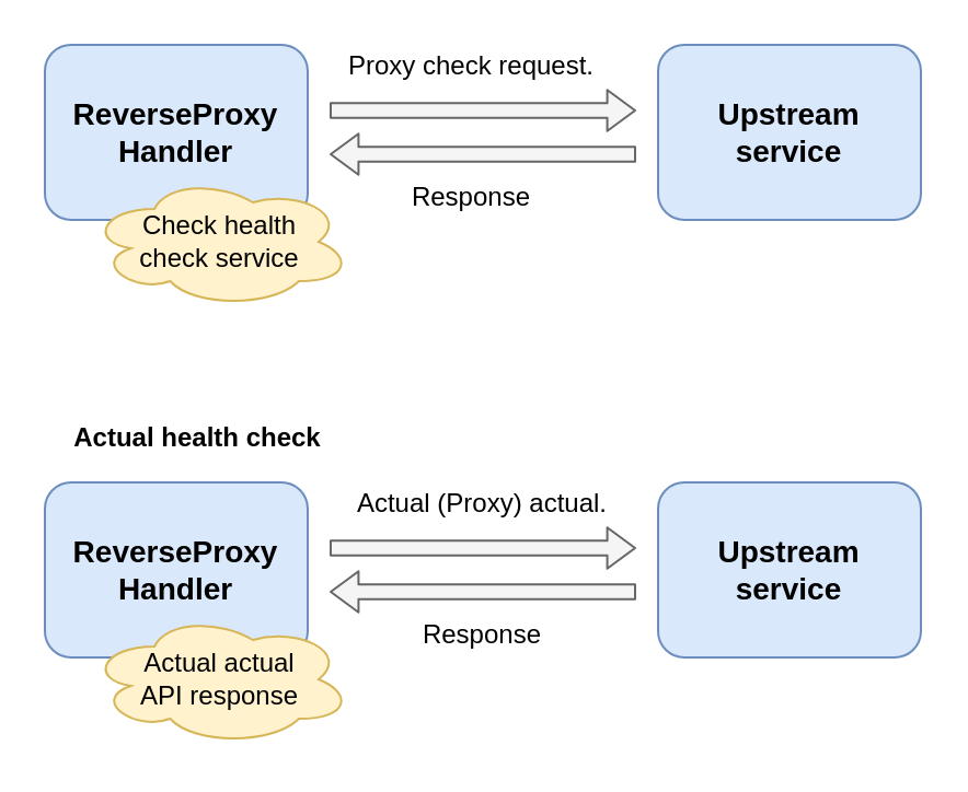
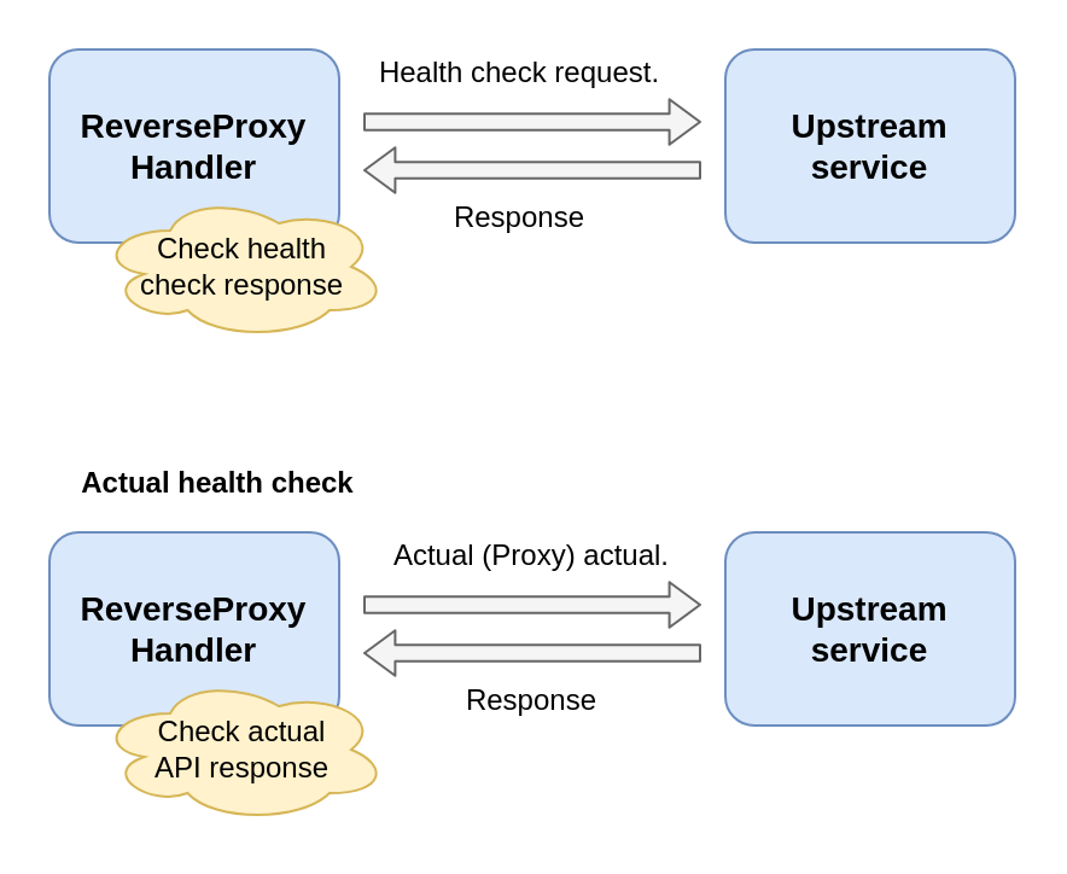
  <mxCell id="0" />
  <mxCell id="1" parent="0" />
  <mxCell id="2" value="ReverseProxy&lt;br&gt;Handler" style="rounded=1;whiteSpace=wrap;html=1;fontSize=14;fillColor=#dae8fc;strokeColor=#6c8ebf;fontStyle=1" parent="1" vertex="1"><mxGeometry x="20" y="20" width="120" height="80" as="geometry" /></mxCell>
  <mxCell id="3" value="Upstream&lt;br&gt;service" style="rounded=1;whiteSpace=wrap;html=1;fontSize=14;fillColor=#dae8fc;strokeColor=#6c8ebf;fontStyle=1" parent="1" vertex="1"><mxGeometry x="300" y="20" width="120" height="80" as="geometry" /></mxCell>
  <mxCell id="4" value="" style="shape=flexArrow;endArrow=classic;html=1;width=6.857;endSize=3.903;endWidth=10.939;fillColor=#f5f5f5;strokeColor=#666666;" parent="1" edge="1"><mxGeometry width="50" height="50" relative="1" as="geometry"><mxPoint x="150" y="50" as="sourcePoint" /><mxPoint x="290" y="50" as="targetPoint" /></mxGeometry></mxCell>
  <mxCell id="5" value="" style="shape=flexArrow;endArrow=classic;html=1;width=6.857;endSize=3.903;endWidth=10.939;fillColor=#f5f5f5;strokeColor=#666666;" edge="1" parent="1"><mxGeometry width="50" height="50" relative="1" as="geometry"><mxPoint x="290" y="70" as="sourcePoint" /><mxPoint x="150" y="70" as="targetPoint" /></mxGeometry></mxCell>
  <mxCell id="6" value="ReverseProxy&lt;br&gt;Handler" style="rounded=1;whiteSpace=wrap;html=1;fontSize=14;fillColor=#dae8fc;strokeColor=#6c8ebf;fontStyle=1" vertex="1" parent="1"><mxGeometry x="20" y="220" width="120" height="80" as="geometry" /></mxCell>
  <mxCell id="7" value="Upstream&lt;br&gt;service" style="rounded=1;whiteSpace=wrap;html=1;fontSize=14;fillColor=#dae8fc;strokeColor=#6c8ebf;fontStyle=1" vertex="1" parent="1"><mxGeometry x="300" y="220" width="120" height="80" as="geometry" /></mxCell>
  <mxCell id="8" value="" style="shape=flexArrow;endArrow=classic;html=1;width=6.857;endSize=3.903;endWidth=10.939;fillColor=#f5f5f5;strokeColor=#666666;" edge="1" parent="1"><mxGeometry width="50" height="50" relative="1" as="geometry"><mxPoint x="150" y="250" as="sourcePoint" /><mxPoint x="290" y="250" as="targetPoint" /></mxGeometry></mxCell>
  <mxCell id="9" value="" style="shape=flexArrow;endArrow=classic;html=1;width=6.857;endSize=3.903;endWidth=10.939;fillColor=#f5f5f5;strokeColor=#666666;" edge="1" parent="1"><mxGeometry width="50" height="50" relative="1" as="geometry"><mxPoint x="290" y="270" as="sourcePoint" /><mxPoint x="150" y="270" as="targetPoint" /></mxGeometry></mxCell>
  <mxCell id="10" value="Actual health check" style="text;html=1;strokeColor=none;fillColor=none;align=center;verticalAlign=middle;whiteSpace=wrap;rounded=0;fontStyle=1" vertex="1" parent="1"><mxGeometry x="20" y="190" width="140" height="20" as="geometry" /></mxCell>
- <mxCell id="11" value="Proxy check request." style="text;html=1;strokeColor=none;fillColor=none;align=center;verticalAlign=middle;whiteSpace=wrap;rounded=0;" vertex="1" parent="1"><mxGeometry x="150" y="20" width="130" height="20" as="geometry" /></mxCell>
+ <mxCell id="11" value="Health check request." style="text;html=1;strokeColor=none;fillColor=none;align=center;verticalAlign=middle;whiteSpace=wrap;rounded=0;" vertex="1" parent="1"><mxGeometry x="150" y="20" width="130" height="20" as="geometry" /></mxCell>
  <mxCell id="12" value="Response" style="text;html=1;strokeColor=none;fillColor=none;align=center;verticalAlign=middle;whiteSpace=wrap;rounded=0;" vertex="1" parent="1"><mxGeometry x="150" y="80" width="130" height="20" as="geometry" /></mxCell>
  <mxCell id="13" value="Actual (Proxy) actual." style="text;html=1;strokeColor=none;fillColor=none;align=center;verticalAlign=middle;whiteSpace=wrap;rounded=0;" vertex="1" parent="1"><mxGeometry x="150" y="220" width="140" height="20" as="geometry" /></mxCell>
  <mxCell id="14" value="Response" style="text;html=1;strokeColor=none;fillColor=none;align=center;verticalAlign=middle;whiteSpace=wrap;rounded=0;" vertex="1" parent="1"><mxGeometry x="150" y="280" width="140" height="20" as="geometry" /></mxCell>
- <mxCell id="15" value="Check health&lt;br&gt;check service" style="ellipse;shape=cloud;whiteSpace=wrap;html=1;fillColor=#fff2cc;strokeColor=#d6b656;" vertex="1" parent="1"><mxGeometry x="40" y="80" width="120" height="60" as="geometry" /></mxCell>
- <mxCell id="16" value="Actual actual&lt;br&gt;API response" style="ellipse;shape=cloud;whiteSpace=wrap;html=1;fillColor=#fff2cc;strokeColor=#d6b656;" vertex="1" parent="1"><mxGeometry x="40" y="280" width="120" height="60" as="geometry" /></mxCell>
+ <mxCell id="15" value="Check health&lt;br&gt;check response" style="ellipse;shape=cloud;whiteSpace=wrap;html=1;fillColor=#fff2cc;strokeColor=#d6b656;" vertex="1" parent="1"><mxGeometry x="40" y="80" width="120" height="60" as="geometry" /></mxCell>
+ <mxCell id="16" value="Check actual&lt;br&gt;API response" style="ellipse;shape=cloud;whiteSpace=wrap;html=1;fillColor=#fff2cc;strokeColor=#d6b656;" vertex="1" parent="1"><mxGeometry x="40" y="280" width="120" height="60" as="geometry" /></mxCell>
